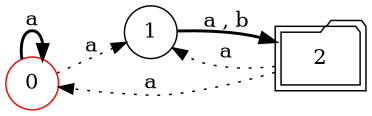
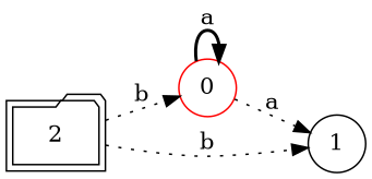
  digraph {
    rankdir=LR
    node [shape=circle]
    edge [style=dotted]
    n1 [color=red label=0]
    n2 [label=1]
    n3 [label=2 peripheries=2 shape=folder]
    n1 -> n1 [label=a style=bold]
    n1 -> n2 [label=a]
-   n2 -> n3 [label="a , b" style=bold]
-   n3 -> n1 [label=a]
-   n3 -> n2 [label=a]
+   n3 -> n1 [label=b]
+   n3 -> n2 [label=b]
  }
